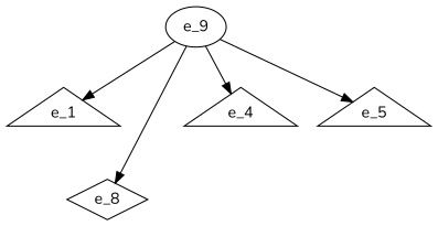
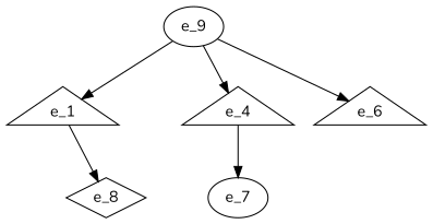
  digraph {
    fontname=Nunito
    node [fontname=Nunito shape=triangle]
    edge [fontname=Nunito]
    n1 [label=e_9 shape=""]
    e_1
    n3 [label=e_8 shape=diamond]
    e_4
-   e_5
+   e_5 [label=e_6]
+   e_7 [shape=""]
    n1 -> e_1
-   n1 -> n3
+   e_1 -> n3
    n1 -> e_4
    n1 -> e_5
+   e_4 -> e_7
  }
